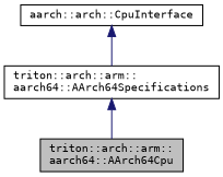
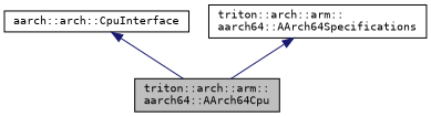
  digraph {
    fontname="DejaVu Sans Mono"
    node [color=black fillcolor=white fontname="DejaVu Sans Mono" fontsize=10 shape=record style=filled]
    edge [color=midnightblue dir=back fontname="DejaVu Sans Mono" fontsize=10 labelfontname=Helvetica labelfontsize=10 style=solid]
    n1 [fillcolor=grey75 fontcolor=black height=0.2 label="triton::arch::arm::\laarch64::AArch64Cpu" width=0.4]
    n2 [height=0.2 label="aarch::arch::CpuInterface" width=0.4]
    n3 [height=0.2 label="triton::arch::arm::\laarch64::AArch64Specifications" width=0.4]
-   n2 -> n3
+   n2 -> n1
    n3 -> n1
  }
